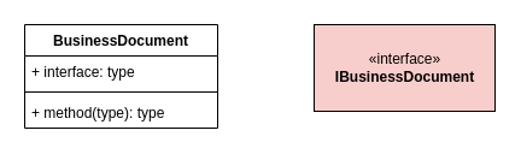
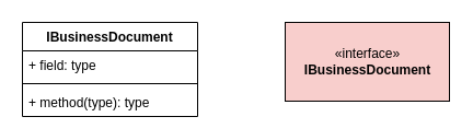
  <mxCell id="0" />
  <mxCell id="1" parent="0" />
- <mxCell id="2" value="BusinessDocument" style="swimlane;fontStyle=1;align=center;verticalAlign=top;childLayout=stackLayout;horizontal=1;startSize=26;horizontalStack=0;resizeParent=1;resizeParentMax=0;resizeLast=0;collapsible=1;marginBottom=0;" vertex="1" parent="1"><mxGeometry x="20" y="20" width="160" height="86" as="geometry" /></mxCell>
- <mxCell id="3" value="+ interface: type" style="text;strokeColor=none;fillColor=none;align=left;verticalAlign=top;spacingLeft=4;spacingRight=4;overflow=hidden;rotatable=0;points=[[0,0.5],[1,0.5]];portConstraint=eastwest;" vertex="1" parent="2"><mxGeometry y="26" width="160" height="26" as="geometry" /></mxCell>
+ <mxCell id="2" value="IBusinessDocument" style="swimlane;fontStyle=1;align=center;verticalAlign=top;childLayout=stackLayout;horizontal=1;startSize=26;horizontalStack=0;resizeParent=1;resizeParentMax=0;resizeLast=0;collapsible=1;marginBottom=0;" vertex="1" parent="1"><mxGeometry x="20" y="20" width="160" height="86" as="geometry" /></mxCell>
+ <mxCell id="3" value="+ field: type" style="text;strokeColor=none;fillColor=none;align=left;verticalAlign=top;spacingLeft=4;spacingRight=4;overflow=hidden;rotatable=0;points=[[0,0.5],[1,0.5]];portConstraint=eastwest;" vertex="1" parent="2"><mxGeometry y="26" width="160" height="26" as="geometry" /></mxCell>
  <mxCell id="4" value="" style="line;strokeWidth=1;fillColor=none;align=left;verticalAlign=middle;spacingTop=-1;spacingLeft=3;spacingRight=3;rotatable=0;labelPosition=right;points=[];portConstraint=eastwest;strokeColor=inherit;" vertex="1" parent="2"><mxGeometry y="52" width="160" height="8" as="geometry" /></mxCell>
  <mxCell id="5" value="+ method(type): type" style="text;strokeColor=none;fillColor=none;align=left;verticalAlign=top;spacingLeft=4;spacingRight=4;overflow=hidden;rotatable=0;points=[[0,0.5],[1,0.5]];portConstraint=eastwest;" vertex="1" parent="2"><mxGeometry y="60" width="160" height="26" as="geometry" /></mxCell>
  <mxCell id="6" value="«interface»&lt;br&gt;&lt;b&gt;IBusinessDocument&lt;/b&gt;" style="html=1;fillColor=#f8cecc;" vertex="1" parent="1"><mxGeometry x="260" y="20" width="150" height="72" as="geometry" /></mxCell>
